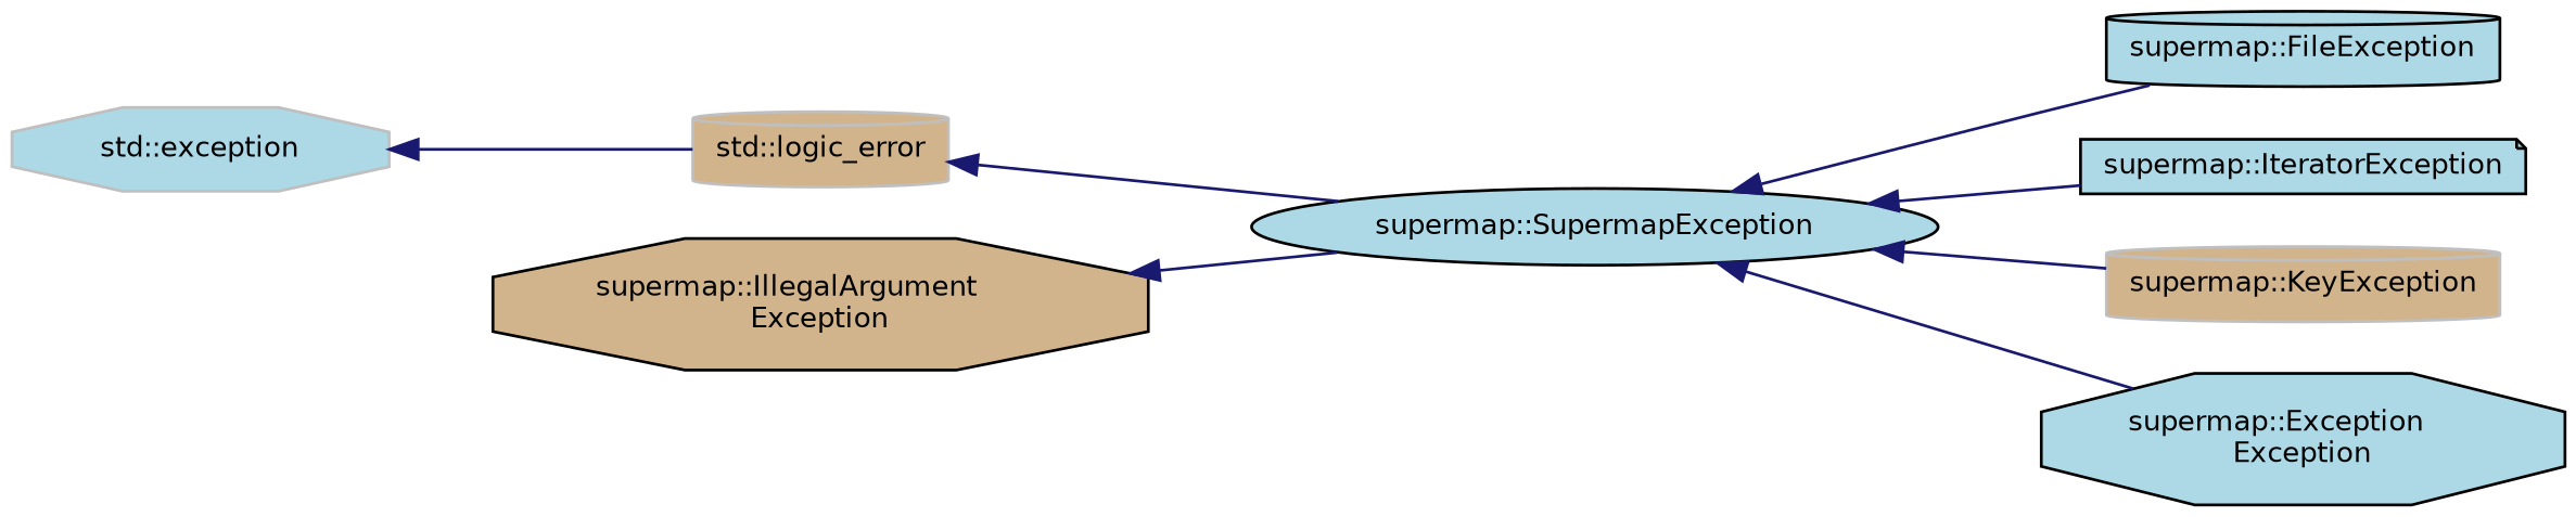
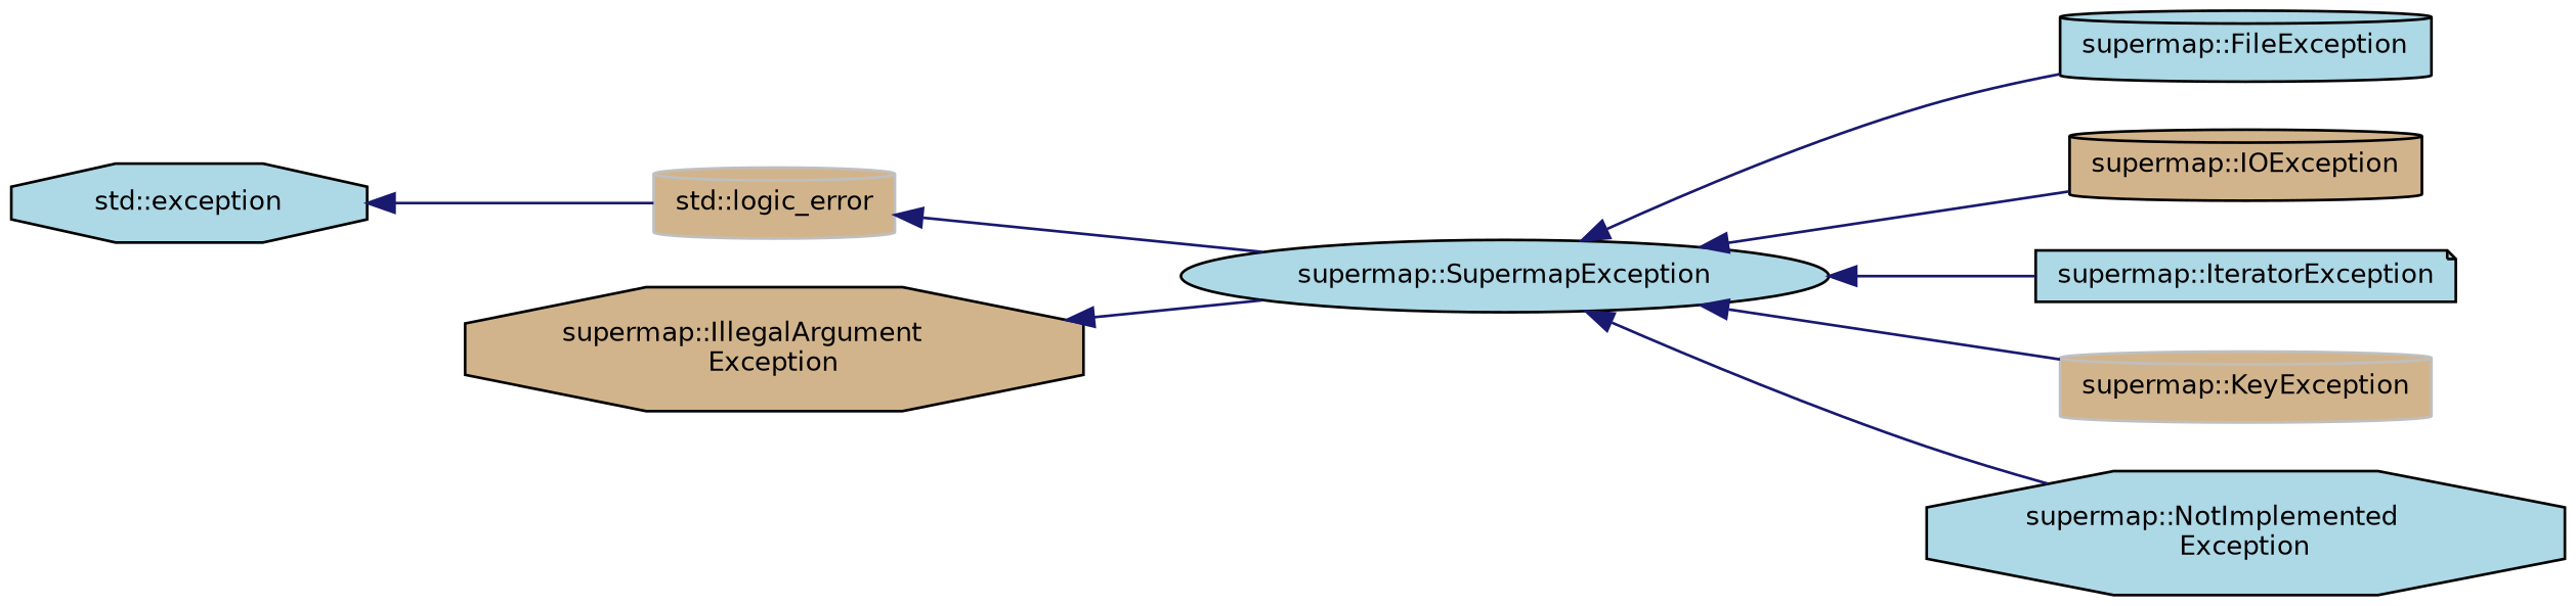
  digraph {
    fontname="DejaVu Sans"
    rankdir=LR
    node [color=black fillcolor=lightblue fontname="DejaVu Sans" fontsize=10 shape=cylinder style=filled]
    edge [color=midnightblue dir=back fontname="DejaVu Sans" fontsize=10 labelfontname=Helvetica labelfontsize=10 style=solid]
-   n1 [color=grey75 height=0.2 label="std::exception" shape=octagon width=0.4]
+   n1 [height=0.2 label="std::exception" shape=octagon width=0.4]
    n2 [color=grey75 fillcolor=tan height=0.2 label="std::logic_error" width=0.4]
    n3 [height=0.2 label="supermap::SupermapException" shape=ellipse width=0.4]
    n4 [height=0.2 label="supermap::FileException" width=0.4]
+   n5 [fillcolor=tan height=0.2 label="supermap::IOException" width=0.4]
    n6 [height=0.2 label="supermap::IteratorException" shape=note width=0.4]
    n7 [color=grey75 fillcolor=tan height=0.2 label="supermap::KeyException" width=0.4]
-   n8 [height=0.2 label="supermap::Exception\lException" shape=octagon width=0.4]
+   n8 [height=0.2 label="supermap::NotImplemented\lException" shape=octagon width=0.4]
    n9 [fillcolor=tan height=0.2 label="supermap::IllegalArgument\lException" shape=octagon width=0.4]
    n1 -> n2
    n2 -> n3
    n3 -> n4
+   n3 -> n5
    n3 -> n6
    n3 -> n7
    n3 -> n8
    n9 -> n3
  }
